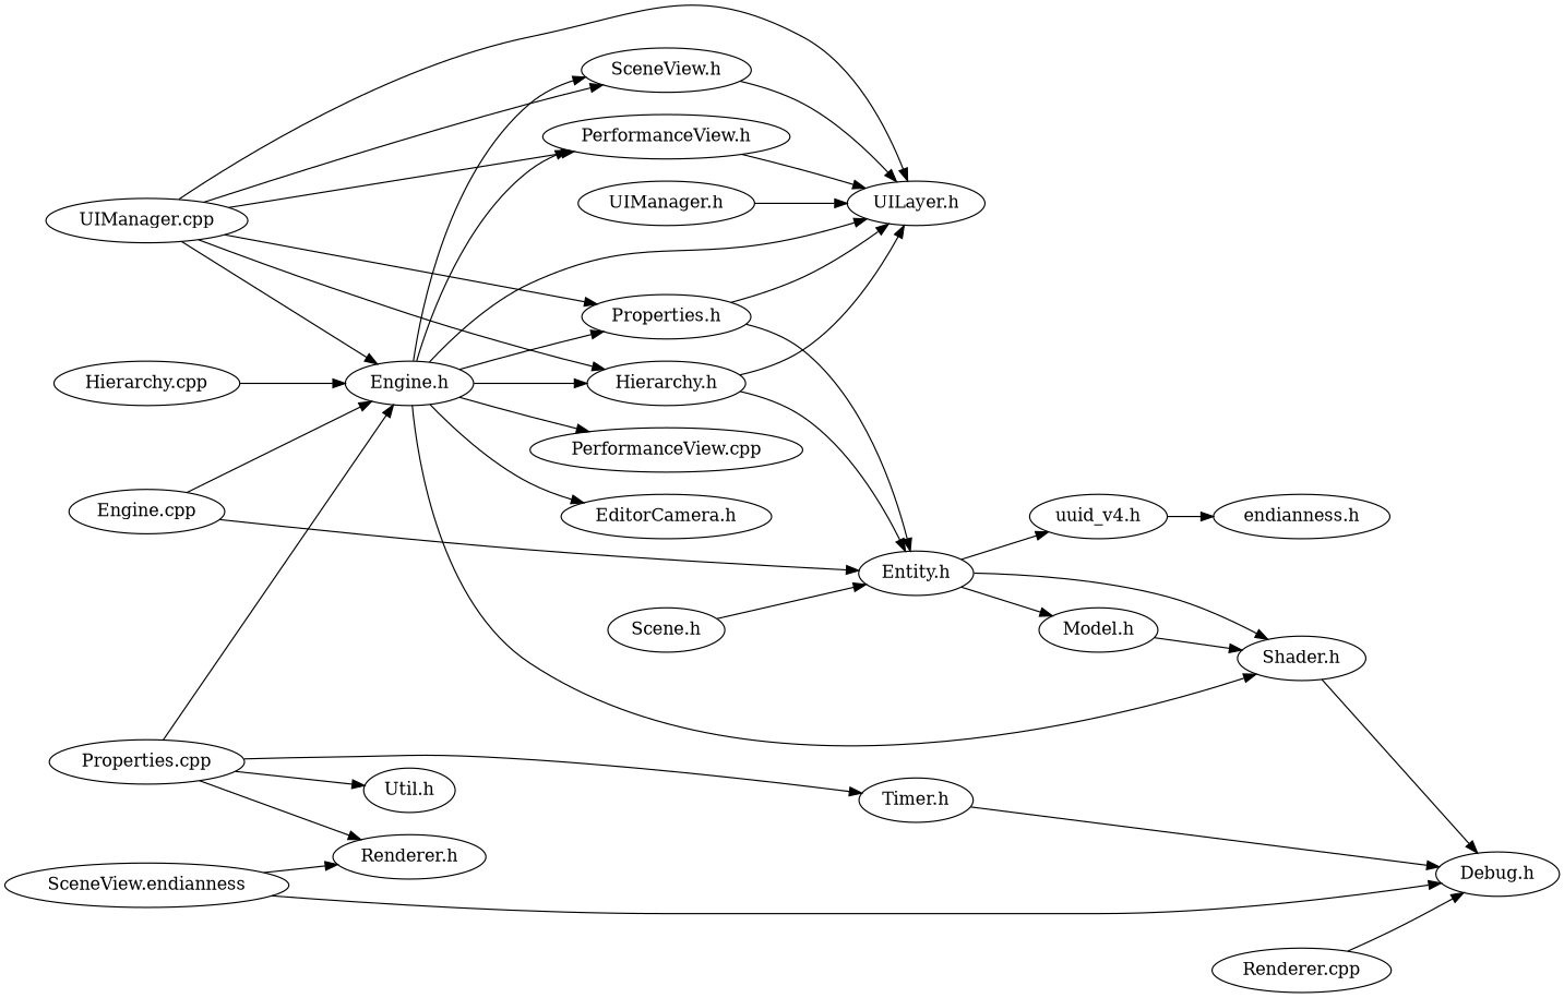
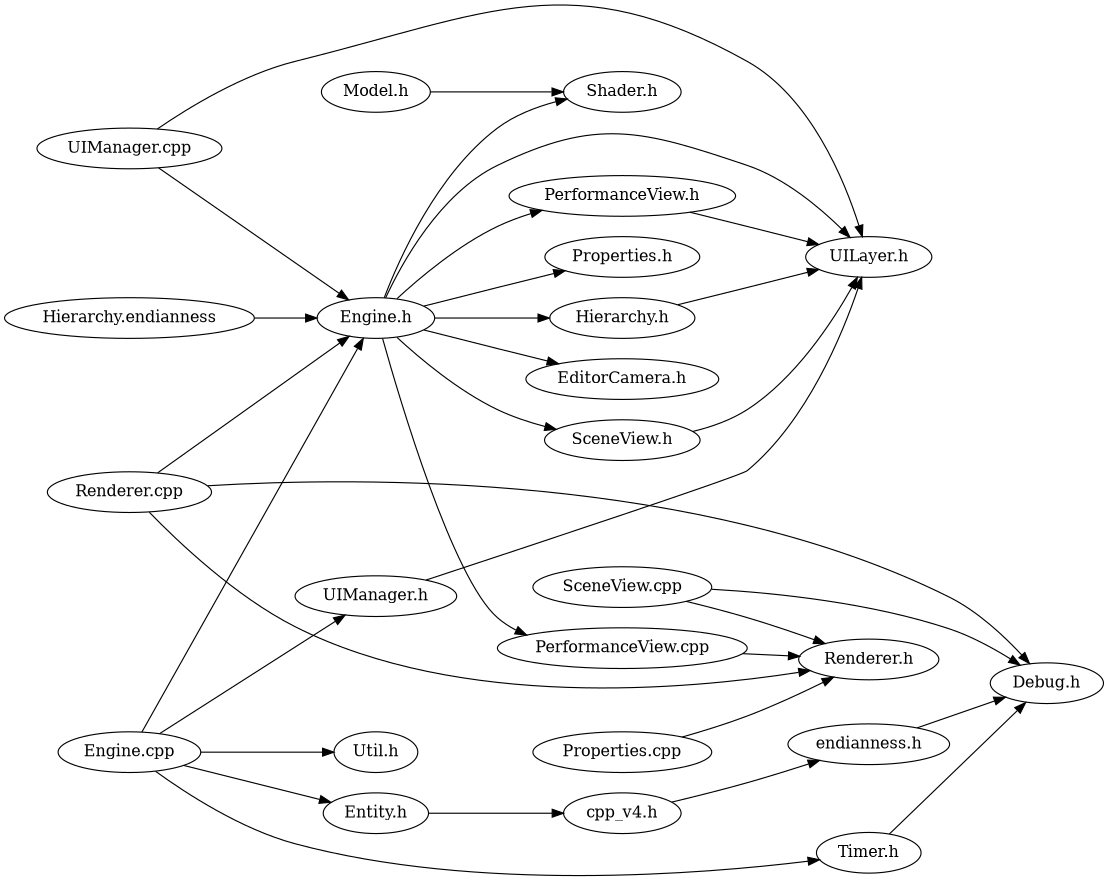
  digraph {
    clusterrank=local
    fontname=Helvetica
    fontsize=16
    rankdir=LR
-   "Hierarchy.cpp"
+   "Hierarchy.cpp" [label="Hierarchy.endianness"]
    "Engine.h"
    "Properties.h"
    "Shader.h"
    "SceneView.h"
    "UILayer.h"
    "EditorCamera.h"
    "PerformanceView.h"
    "Hierarchy.h"
    "PerformanceView.cpp"
    "Entity.h"
    "Debug.h"
    "Model.h"
-   "uuid_v4.h"
+   "uuid_v4.h" [label="cpp_v4.h"]
    "UIManager.cpp"
-   "SceneView.cpp" [label="SceneView.endianness"]
+   "SceneView.cpp"
    "Renderer.h"
    "Properties.cpp"
    "Util.h"
    "Engine.cpp"
    "Timer.h"
    "UIManager.h"
    "endianness.h"
    "Renderer.cpp"
-   "Scene.h"
    "Hierarchy.cpp" -> "Engine.h"
    "Engine.h" -> "Properties.h"
    "Engine.h" -> "Shader.h"
    "Engine.h" -> "SceneView.h"
    "Engine.h" -> "UILayer.h"
    "Engine.h" -> "EditorCamera.h"
    "Engine.h" -> "PerformanceView.h"
    "Engine.h" -> "Hierarchy.h"
    "Engine.h" -> "PerformanceView.cpp"
-   "Properties.h" -> "UILayer.h"
-   "Properties.h" -> "Entity.h"
-   "Shader.h" -> "Debug.h"
+   "endianness.h" -> "Debug.h"
    "SceneView.h" -> "UILayer.h"
    "PerformanceView.h" -> "UILayer.h"
    "Hierarchy.h" -> "UILayer.h"
-   "Hierarchy.h" -> "Entity.h"
-   "Entity.h" -> "Shader.h"
-   "Entity.h" -> "Model.h"
+   "PerformanceView.cpp" -> "Renderer.h"
    "Entity.h" -> "uuid_v4.h"
    "Model.h" -> "Shader.h"
    "uuid_v4.h" -> "endianness.h"
    "UIManager.cpp" -> "Engine.h"
-   "UIManager.cpp" -> "Properties.h"
-   "UIManager.cpp" -> "SceneView.h"
    "UIManager.cpp" -> "UILayer.h"
-   "UIManager.cpp" -> "PerformanceView.h"
-   "UIManager.cpp" -> "Hierarchy.h"
    "SceneView.cpp" -> "Debug.h"
    "SceneView.cpp" -> "Renderer.h"
-   "Properties.cpp" -> "Engine.h"
+   "Renderer.cpp" -> "Engine.h"
    "Properties.cpp" -> "Renderer.h"
-   "Properties.cpp" -> "Util.h"
+   "Engine.cpp" -> "Util.h"
    "Engine.cpp" -> "Engine.h"
    "Engine.cpp" -> "Entity.h"
-   "Properties.cpp" -> "Timer.h"
+   "Engine.cpp" -> "Timer.h"
+   "Engine.cpp" -> "UIManager.h"
    "Timer.h" -> "Debug.h"
    "UIManager.h" -> "UILayer.h"
    "Renderer.cpp" -> "Debug.h"
-   "Scene.h" -> "Entity.h"
+   "Renderer.cpp" -> "Renderer.h"
  }
